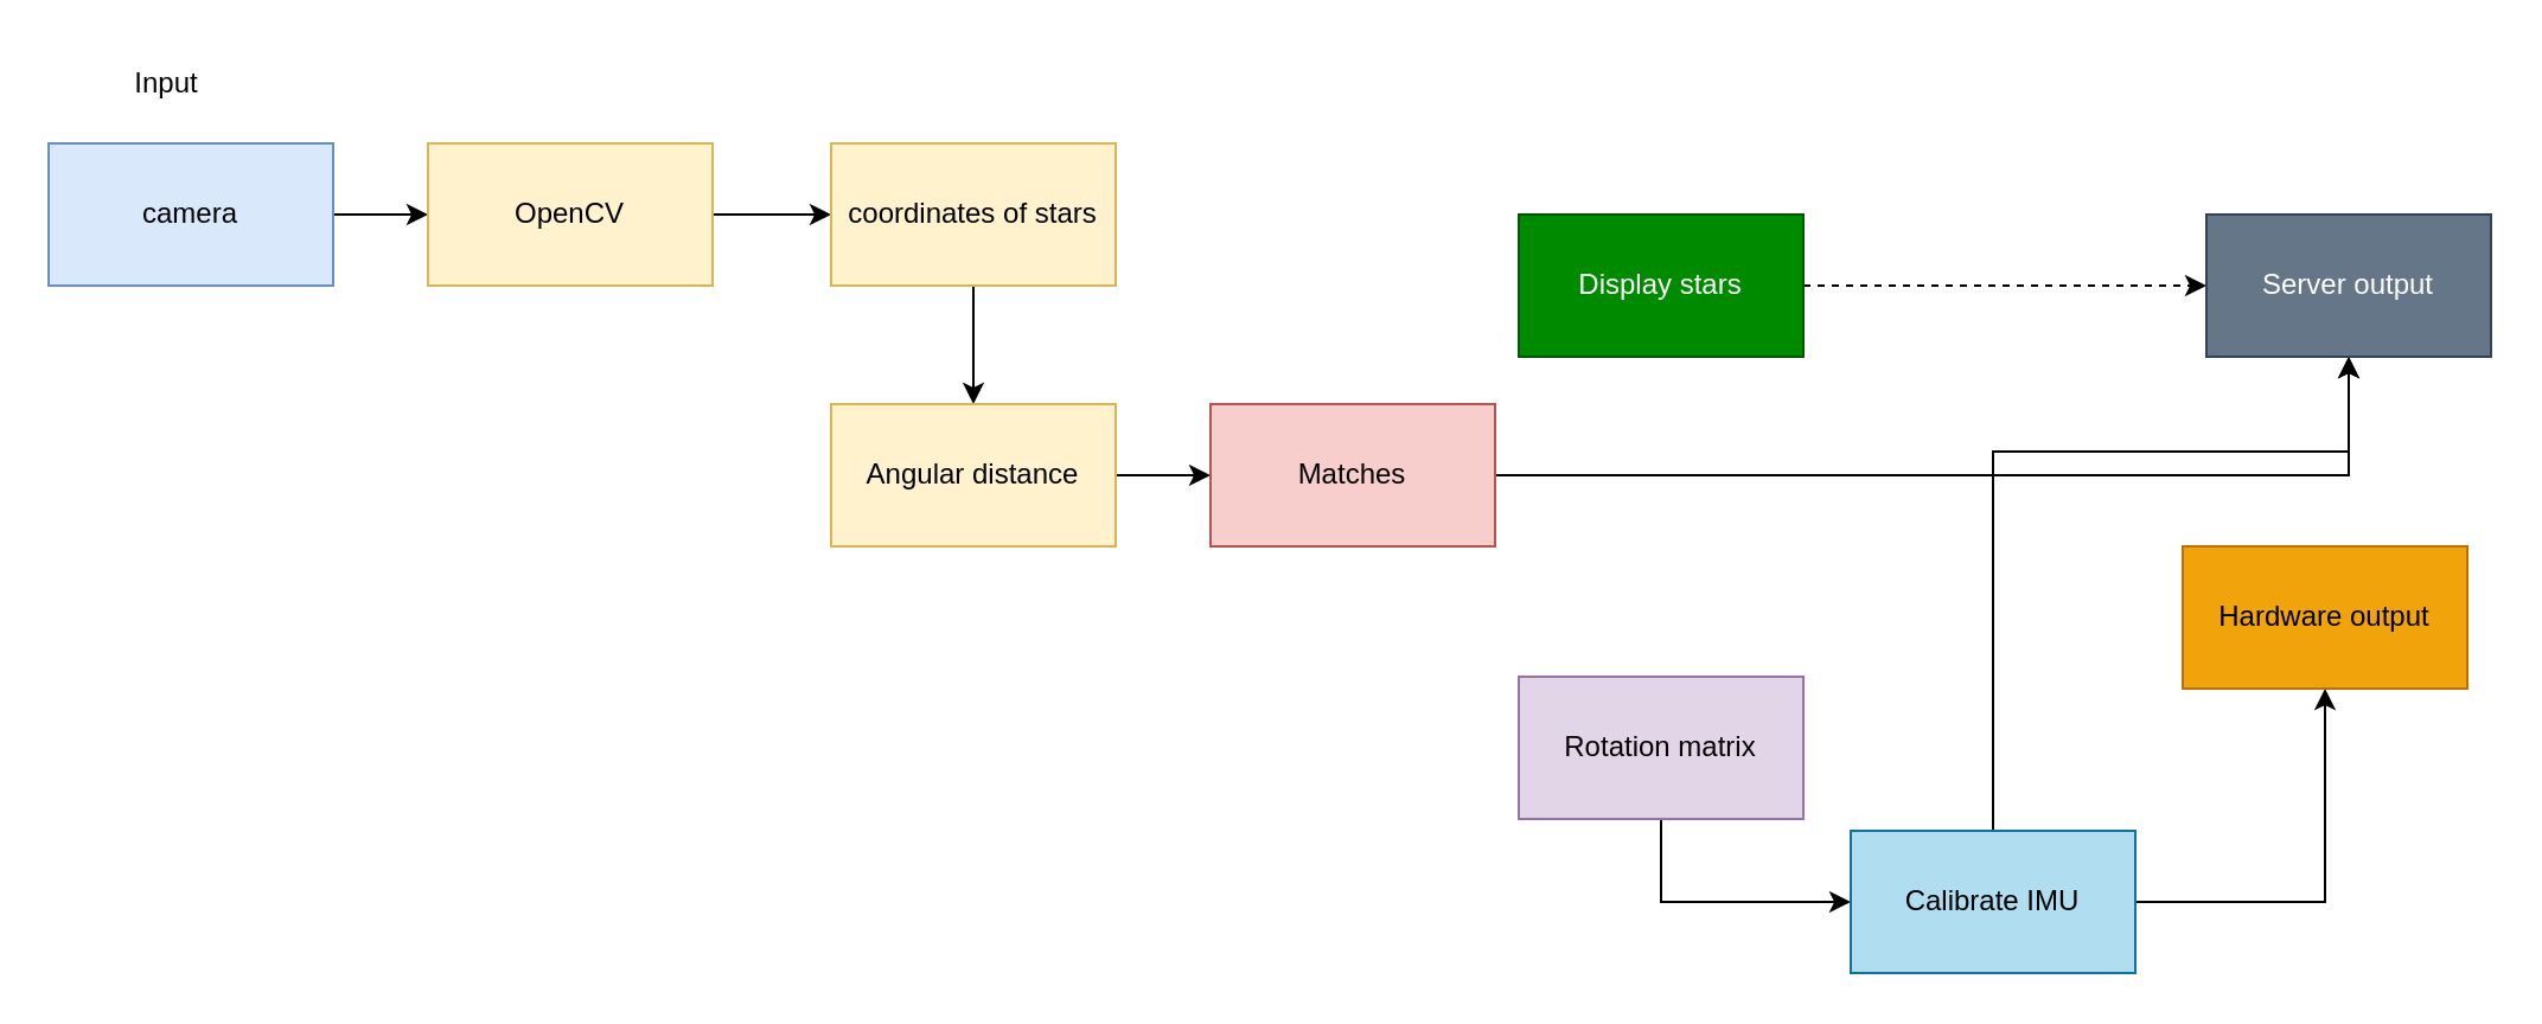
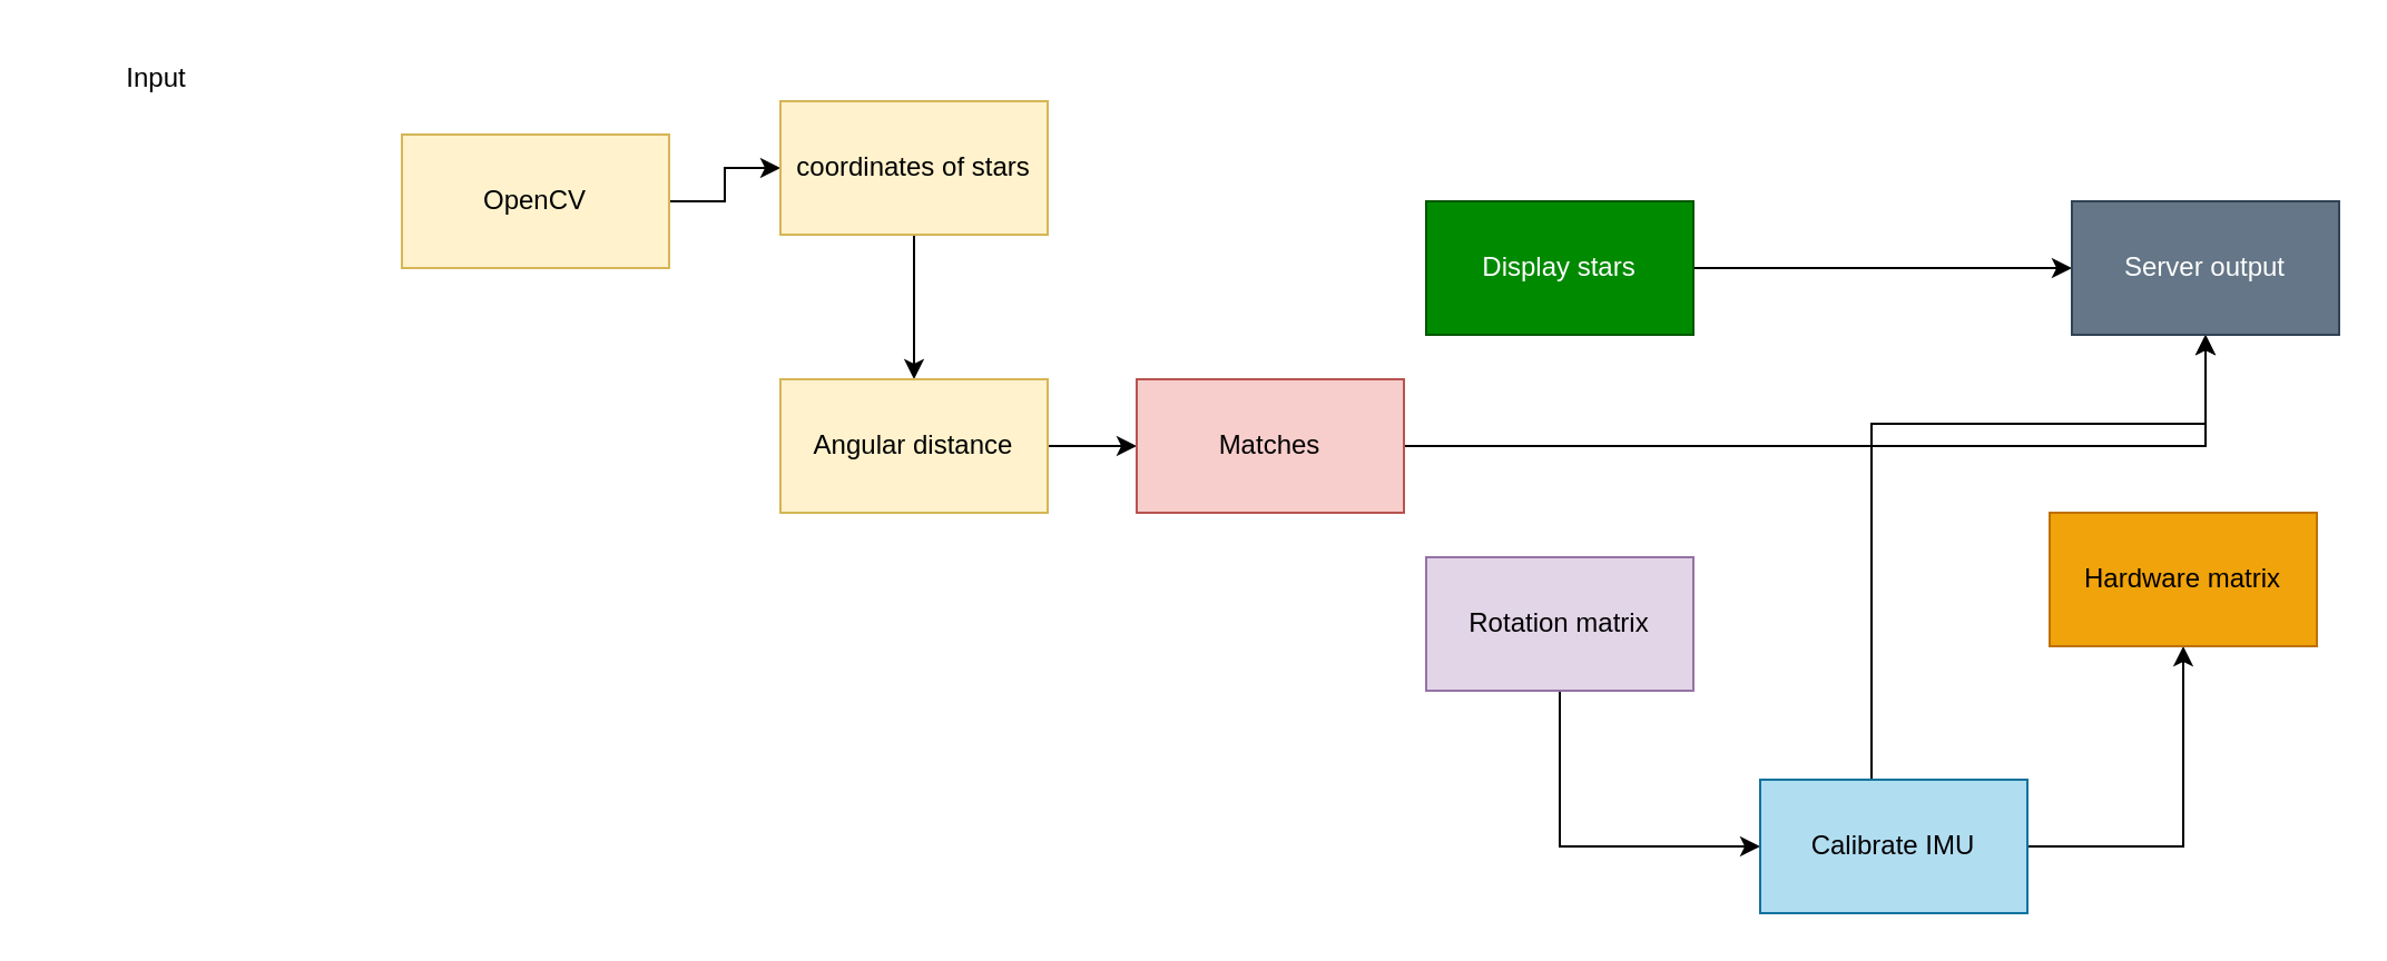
  <mxCell id="0" />
  <mxCell id="1" parent="0" />
- <mxCell id="2" style="edgeStyle=orthogonalEdgeStyle;rounded=0;orthogonalLoop=1;jettySize=auto;html=1;" edge="1" parent="1" source="3" target="5"><mxGeometry relative="1" as="geometry" /></mxCell>
- <mxCell id="3" value="camera" style="rounded=0;whiteSpace=wrap;html=1;fillColor=#dae8fc;strokeColor=#6c8ebf;" vertex="1" parent="1"><mxGeometry x="20" y="60" width="120" height="60" as="geometry" /></mxCell>
  <mxCell id="4" style="edgeStyle=orthogonalEdgeStyle;rounded=0;orthogonalLoop=1;jettySize=auto;html=1;" edge="1" parent="1" source="5" target="7"><mxGeometry relative="1" as="geometry" /></mxCell>
  <mxCell id="5" value="&lt;div&gt;OpenCV&lt;/div&gt;" style="rounded=0;whiteSpace=wrap;html=1;fillColor=#fff2cc;strokeColor=#d6b656;" vertex="1" parent="1"><mxGeometry x="180" y="60" width="120" height="60" as="geometry" /></mxCell>
  <mxCell id="6" style="edgeStyle=orthogonalEdgeStyle;rounded=0;orthogonalLoop=1;jettySize=auto;html=1;" edge="1" parent="1" source="7" target="9"><mxGeometry relative="1" as="geometry" /></mxCell>
- <mxCell id="7" value="coordinates of stars" style="rounded=0;whiteSpace=wrap;html=1;fillColor=#fff2cc;strokeColor=#d6b656;" vertex="1" parent="1"><mxGeometry x="350" y="60" width="120" height="60" as="geometry" /></mxCell>
+ <mxCell id="7" value="coordinates of stars" style="rounded=0;whiteSpace=wrap;html=1;fillColor=#fff2cc;strokeColor=#d6b656;" vertex="1" parent="1"><mxGeometry x="350" y="45" width="120" height="60" as="geometry" /></mxCell>
  <mxCell id="8" style="edgeStyle=orthogonalEdgeStyle;rounded=0;orthogonalLoop=1;jettySize=auto;html=1;" edge="1" parent="1" source="9" target="11"><mxGeometry relative="1" as="geometry" /></mxCell>
  <mxCell id="9" value="Angular distance" style="rounded=0;whiteSpace=wrap;html=1;fillColor=#fff2cc;strokeColor=#d6b656;" vertex="1" parent="1"><mxGeometry x="350" y="170" width="120" height="60" as="geometry" /></mxCell>
  <mxCell id="10" style="edgeStyle=orthogonalEdgeStyle;rounded=0;orthogonalLoop=1;jettySize=auto;html=1;" edge="1" parent="1" source="11" target="20"><mxGeometry relative="1" as="geometry" /></mxCell>
  <mxCell id="11" value="Matches" style="rounded=0;whiteSpace=wrap;html=1;fillColor=#f8cecc;strokeColor=#b85450;" vertex="1" parent="1"><mxGeometry x="510" y="170" width="120" height="60" as="geometry" /></mxCell>
- <mxCell id="12" style="edgeStyle=orthogonalEdgeStyle;rounded=0;orthogonalLoop=1;jettySize=auto;html=1;dashed=1;" edge="1" parent="1" source="13" target="20"><mxGeometry relative="1" as="geometry" /></mxCell>
+ <mxCell id="12" style="edgeStyle=orthogonalEdgeStyle;rounded=0;orthogonalLoop=1;jettySize=auto;html=1;" edge="1" parent="1" source="13" target="20"><mxGeometry relative="1" as="geometry" /></mxCell>
  <mxCell id="13" value="Display stars" style="rounded=0;whiteSpace=wrap;html=1;fillColor=#008a00;strokeColor=#005700;fontColor=#ffffff;" vertex="1" parent="1"><mxGeometry x="640" y="90" width="120" height="60" as="geometry" /></mxCell>
  <mxCell id="14" style="edgeStyle=orthogonalEdgeStyle;rounded=0;orthogonalLoop=1;jettySize=auto;html=1;entryX=0;entryY=0.5;entryDx=0;entryDy=0;" edge="1" parent="1" source="15" target="19"><mxGeometry relative="1" as="geometry"><Array as="points"><mxPoint x="700" y="380" /></Array></mxGeometry></mxCell>
- <mxCell id="15" value="Rotation matrix" style="rounded=0;whiteSpace=wrap;html=1;fillColor=#e1d5e7;strokeColor=#9673a6;" vertex="1" parent="1"><mxGeometry x="640" y="285" width="120" height="60" as="geometry" /></mxCell>
+ <mxCell id="15" value="Rotation matrix" style="rounded=0;whiteSpace=wrap;html=1;fillColor=#e1d5e7;strokeColor=#9673a6;" vertex="1" parent="1"><mxGeometry x="640" y="250" width="120" height="60" as="geometry" /></mxCell>
  <mxCell id="16" value="&lt;div&gt;Input&lt;/div&gt;" style="text;html=1;align=center;verticalAlign=middle;whiteSpace=wrap;rounded=0;" vertex="1" parent="1"><mxGeometry x="40" y="20" width="60" height="30" as="geometry" /></mxCell>
  <mxCell id="17" style="edgeStyle=orthogonalEdgeStyle;rounded=0;orthogonalLoop=1;jettySize=auto;html=1;" edge="1" parent="1" source="19" target="21"><mxGeometry relative="1" as="geometry" /></mxCell>
  <mxCell id="18" style="edgeStyle=orthogonalEdgeStyle;rounded=0;orthogonalLoop=1;jettySize=auto;html=1;entryX=0.5;entryY=1;entryDx=0;entryDy=0;" edge="1" parent="1" source="19" target="20"><mxGeometry relative="1" as="geometry"><Array as="points"><mxPoint x="840" y="190" /><mxPoint x="990" y="190" /></Array></mxGeometry></mxCell>
- <mxCell id="19" value="Calibrate IMU" style="rounded=0;whiteSpace=wrap;html=1;fillColor=#b1ddf0;strokeColor=#10739e;" vertex="1" parent="1"><mxGeometry x="780" y="350" width="120" height="60" as="geometry" /></mxCell>
+ <mxCell id="19" value="Calibrate IMU" style="rounded=0;whiteSpace=wrap;html=1;fillColor=#b1ddf0;strokeColor=#10739e;" vertex="1" parent="1"><mxGeometry x="790" y="350" width="120" height="60" as="geometry" /></mxCell>
  <mxCell id="20" value="Server output" style="rounded=0;whiteSpace=wrap;html=1;fillColor=#647687;fontColor=#ffffff;strokeColor=#314354;" vertex="1" parent="1"><mxGeometry x="930" y="90" width="120" height="60" as="geometry" /></mxCell>
- <mxCell id="21" value="Hardware output" style="rounded=0;whiteSpace=wrap;html=1;fillColor=#f0a30a;fontColor=#000000;strokeColor=#BD7000;" vertex="1" parent="1"><mxGeometry x="920" y="230" width="120" height="60" as="geometry" /></mxCell>
+ <mxCell id="21" value="Hardware matrix" style="rounded=0;whiteSpace=wrap;html=1;fillColor=#f0a30a;fontColor=#000000;strokeColor=#BD7000;" vertex="1" parent="1"><mxGeometry x="920" y="230" width="120" height="60" as="geometry" /></mxCell>
